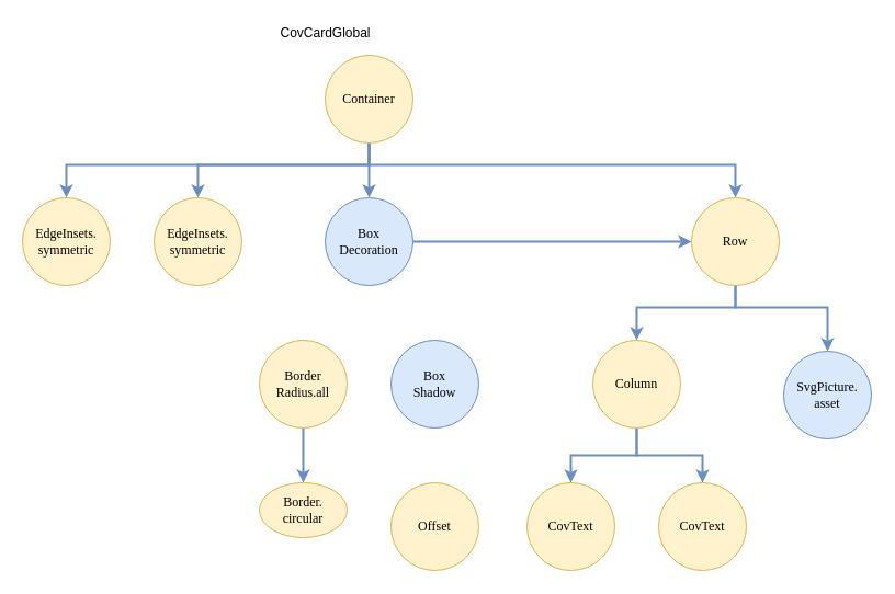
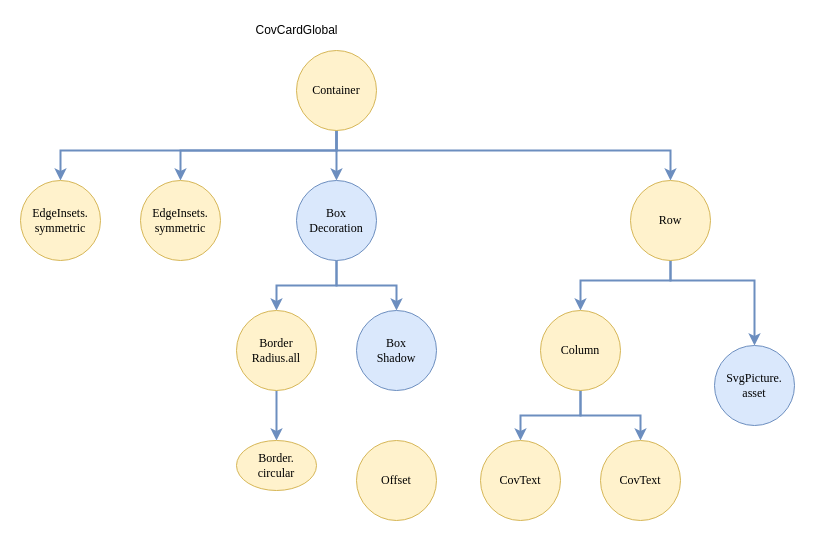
  <mxCell id="0" />
  <mxCell id="1" parent="0" />
  <mxCell id="2" value="" style="edgeStyle=orthogonalEdgeStyle;rounded=0;orthogonalLoop=1;jettySize=auto;html=1;fillColor=#dae8fc;strokeColor=#6c8ebf;strokeWidth=2;" edge="1" parent="1" source="6" target="7"><mxGeometry relative="1" as="geometry"><Array as="points"><mxPoint x="336" y="150" /><mxPoint x="60" y="150" /></Array></mxGeometry></mxCell>
  <mxCell id="3" style="edgeStyle=orthogonalEdgeStyle;rounded=0;orthogonalLoop=1;jettySize=auto;html=1;fillColor=#dae8fc;strokeColor=#6c8ebf;strokeWidth=2;" edge="1" parent="1" source="6" target="8"><mxGeometry relative="1" as="geometry"><Array as="points"><mxPoint x="336" y="150" /><mxPoint x="180" y="150" /></Array></mxGeometry></mxCell>
  <mxCell id="4" style="edgeStyle=orthogonalEdgeStyle;rounded=0;orthogonalLoop=1;jettySize=auto;html=1;fillColor=#dae8fc;strokeColor=#6c8ebf;strokeWidth=2;" edge="1" parent="1" source="6" target="11"><mxGeometry relative="1" as="geometry" /></mxCell>
  <mxCell id="5" style="edgeStyle=orthogonalEdgeStyle;rounded=0;orthogonalLoop=1;jettySize=auto;html=1;fillColor=#dae8fc;strokeColor=#6c8ebf;strokeWidth=2;" edge="1" parent="1" source="6" target="19"><mxGeometry relative="1" as="geometry"><Array as="points"><mxPoint x="336" y="150" /><mxPoint x="670" y="150" /></Array></mxGeometry></mxCell>
  <mxCell id="6" value="Container" style="ellipse;whiteSpace=wrap;html=1;aspect=fixed;fontFamily=Verdana;fillColor=#fff2cc;strokeColor=#d6b656;" vertex="1" parent="1"><mxGeometry x="296" y="50" width="80" height="80" as="geometry" /></mxCell>
  <mxCell id="7" value="EdgeInsets.&lt;br&gt;symmetric" style="ellipse;whiteSpace=wrap;html=1;aspect=fixed;fontFamily=Verdana;fillColor=#fff2cc;strokeColor=#d6b656;" vertex="1" parent="1"><mxGeometry x="20" y="180" width="80" height="80" as="geometry" /></mxCell>
  <mxCell id="8" value="EdgeInsets.&lt;br&gt;symmetric" style="ellipse;whiteSpace=wrap;html=1;aspect=fixed;fontFamily=Verdana;fillColor=#fff2cc;strokeColor=#d6b656;" vertex="1" parent="1"><mxGeometry x="140" y="180" width="80" height="80" as="geometry" /></mxCell>
- <mxCell id="9" value="" style="edgeStyle=orthogonalEdgeStyle;rounded=0;orthogonalLoop=1;jettySize=auto;html=1;fillColor=#dae8fc;strokeColor=#6c8ebf;strokeWidth=2;" edge="1" parent="1" source="11" target="19"><mxGeometry relative="1" as="geometry" /></mxCell>
+ <mxCell id="9" value="" style="edgeStyle=orthogonalEdgeStyle;rounded=0;orthogonalLoop=1;jettySize=auto;html=1;fillColor=#dae8fc;strokeColor=#6c8ebf;strokeWidth=2;" edge="1" parent="1" source="11" target="13"><mxGeometry relative="1" as="geometry" /></mxCell>
+ <mxCell id="10" style="edgeStyle=orthogonalEdgeStyle;rounded=0;orthogonalLoop=1;jettySize=auto;html=1;fillColor=#dae8fc;strokeColor=#6c8ebf;strokeWidth=2;" edge="1" parent="1" source="11" target="15"><mxGeometry relative="1" as="geometry" /></mxCell>
  <mxCell id="11" value="Box&lt;br&gt;Decoration" style="ellipse;whiteSpace=wrap;html=1;aspect=fixed;fontFamily=Verdana;fillColor=#dae8fc;strokeColor=#6c8ebf;" vertex="1" parent="1"><mxGeometry x="296" y="180" width="80" height="80" as="geometry" /></mxCell>
  <mxCell id="12" value="" style="edgeStyle=orthogonalEdgeStyle;rounded=0;orthogonalLoop=1;jettySize=auto;html=1;fillColor=#dae8fc;strokeColor=#6c8ebf;strokeWidth=2;" edge="1" parent="1" source="13" target="14"><mxGeometry relative="1" as="geometry" /></mxCell>
  <mxCell id="13" value="Border&lt;br&gt;Radius.all" style="ellipse;whiteSpace=wrap;html=1;aspect=fixed;fontFamily=Verdana;fillColor=#fff2cc;strokeColor=#d6b656;" vertex="1" parent="1"><mxGeometry x="236" y="310" width="80" height="80" as="geometry" /></mxCell>
  <mxCell id="14" value="Border.&lt;br&gt;circular" style="ellipse;whiteSpace=wrap;html=1;aspect=fixed;fontFamily=Verdana;fillColor=#fff2cc;strokeColor=#d6b656;" vertex="1" parent="1"><mxGeometry x="236" y="440" width="80" height="50" as="geometry" /></mxCell>
  <mxCell id="15" value="Box&lt;br&gt;Shadow" style="ellipse;whiteSpace=wrap;html=1;aspect=fixed;fontFamily=Verdana;fillColor=#dae8fc;strokeColor=#6c8ebf;" vertex="1" parent="1"><mxGeometry x="356" y="310" width="80" height="80" as="geometry" /></mxCell>
  <mxCell id="16" value="Offset" style="ellipse;whiteSpace=wrap;html=1;aspect=fixed;fontFamily=Verdana;fillColor=#fff2cc;strokeColor=#d6b656;" vertex="1" parent="1"><mxGeometry x="356" y="440" width="80" height="80" as="geometry" /></mxCell>
  <mxCell id="17" style="edgeStyle=orthogonalEdgeStyle;rounded=0;orthogonalLoop=1;jettySize=auto;html=1;fillColor=#dae8fc;strokeColor=#6c8ebf;strokeWidth=2;" edge="1" parent="1" source="19" target="25"><mxGeometry relative="1" as="geometry"><Array as="points"><mxPoint x="670" y="280" /><mxPoint x="754" y="280" /></Array></mxGeometry></mxCell>
  <mxCell id="18" style="edgeStyle=orthogonalEdgeStyle;rounded=0;orthogonalLoop=1;jettySize=auto;html=1;fillColor=#dae8fc;strokeColor=#6c8ebf;strokeWidth=2;" edge="1" parent="1" source="19" target="22"><mxGeometry relative="1" as="geometry"><Array as="points"><mxPoint x="670" y="280" /><mxPoint x="580" y="280" /></Array></mxGeometry></mxCell>
  <mxCell id="19" value="Row" style="ellipse;whiteSpace=wrap;html=1;aspect=fixed;fontFamily=Verdana;fillColor=#fff2cc;strokeColor=#d6b656;" vertex="1" parent="1"><mxGeometry x="630" y="180" width="80" height="80" as="geometry" /></mxCell>
  <mxCell id="20" style="edgeStyle=orthogonalEdgeStyle;rounded=0;orthogonalLoop=1;jettySize=auto;html=1;fillColor=#dae8fc;strokeColor=#6c8ebf;strokeWidth=2;" edge="1" parent="1" source="22" target="23"><mxGeometry relative="1" as="geometry" /></mxCell>
  <mxCell id="21" style="edgeStyle=orthogonalEdgeStyle;rounded=0;orthogonalLoop=1;jettySize=auto;html=1;fillColor=#dae8fc;strokeColor=#6c8ebf;strokeWidth=2;" edge="1" parent="1" source="22" target="24"><mxGeometry relative="1" as="geometry" /></mxCell>
  <mxCell id="22" value="Column" style="ellipse;whiteSpace=wrap;html=1;aspect=fixed;fontFamily=Verdana;fillColor=#fff2cc;strokeColor=#d6b656;" vertex="1" parent="1"><mxGeometry x="540" y="310" width="80" height="80" as="geometry" /></mxCell>
  <mxCell id="23" value="CovText" style="ellipse;whiteSpace=wrap;html=1;aspect=fixed;fontFamily=Verdana;fillColor=#fff2cc;strokeColor=#d6b656;" vertex="1" parent="1"><mxGeometry x="480" y="440" width="80" height="80" as="geometry" /></mxCell>
  <mxCell id="24" value="CovText" style="ellipse;whiteSpace=wrap;html=1;aspect=fixed;fontFamily=Verdana;fillColor=#fff2cc;strokeColor=#d6b656;" vertex="1" parent="1"><mxGeometry x="600" y="440" width="80" height="80" as="geometry" /></mxCell>
- <mxCell id="25" value="SvgPicture.&lt;br&gt;asset" style="ellipse;whiteSpace=wrap;html=1;aspect=fixed;fontFamily=Verdana;fillColor=#dae8fc;strokeColor=#6c8ebf;" vertex="1" parent="1"><mxGeometry x="714" y="320" width="80" height="80" as="geometry" /></mxCell>
+ <mxCell id="25" value="SvgPicture.&lt;br&gt;asset" style="ellipse;whiteSpace=wrap;html=1;aspect=fixed;fontFamily=Verdana;fillColor=#dae8fc;strokeColor=#6c8ebf;" vertex="1" parent="1"><mxGeometry x="714" y="345" width="80" height="80" as="geometry" /></mxCell>
  <mxCell id="26" value="CovCardGlobal" style="text;html=1;align=center;verticalAlign=middle;resizable=0;points=[];autosize=1;" vertex="1" parent="1"><mxGeometry x="246" y="20" width="100" height="20" as="geometry" /></mxCell>
